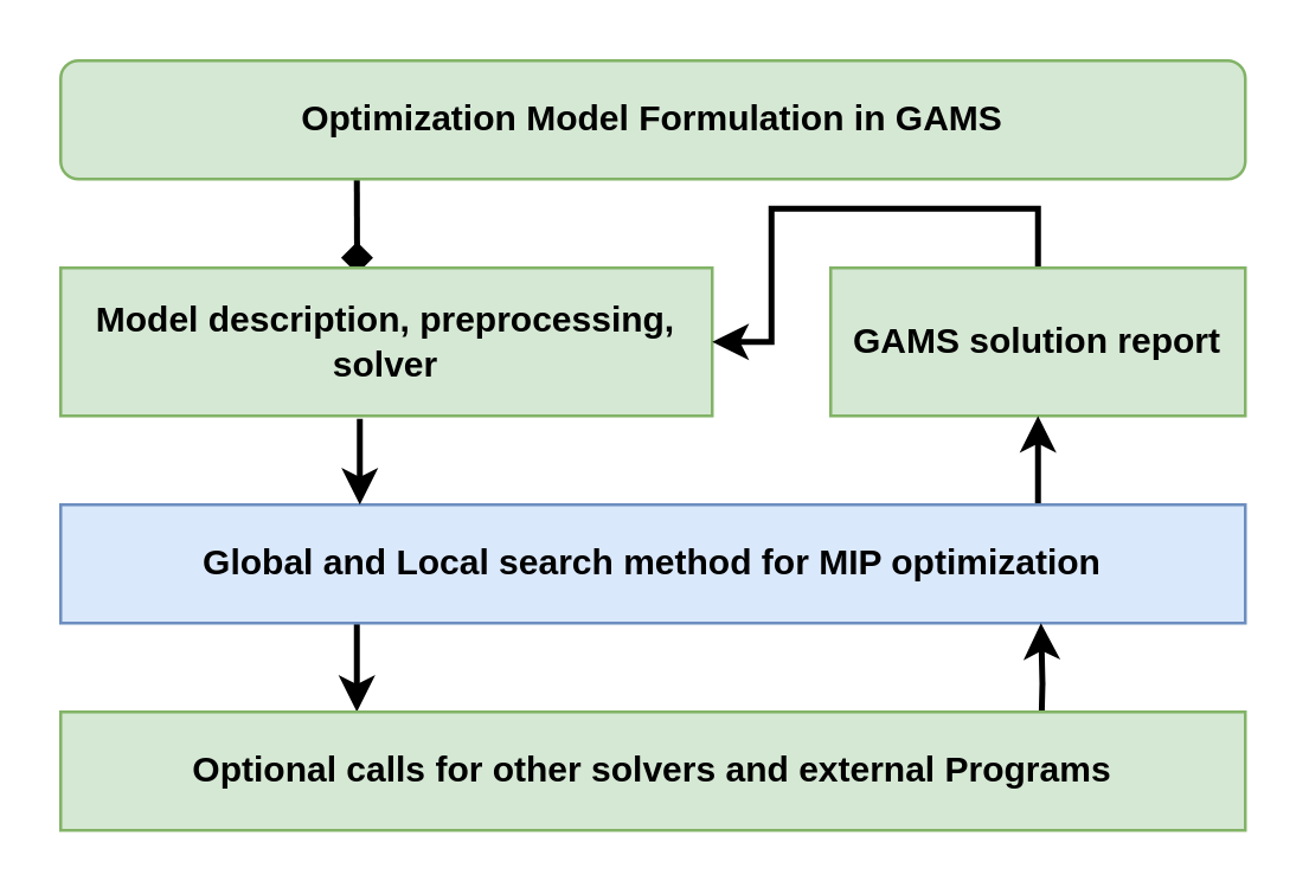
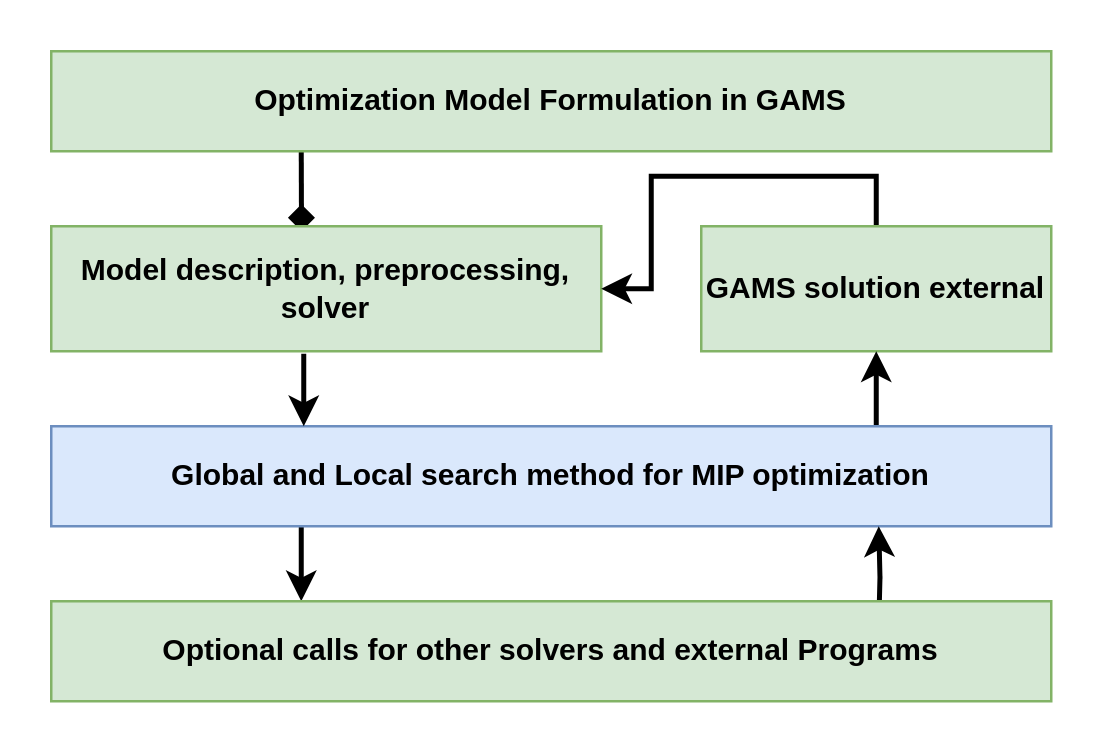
  <mxCell id="0" />
  <mxCell id="1" parent="0" />
  <mxCell id="2" style="edgeStyle=orthogonalEdgeStyle;rounded=0;orthogonalLoop=1;jettySize=auto;html=1;exitX=0.25;exitY=1;exitDx=0;exitDy=0;entryX=0.455;entryY=0.04;entryDx=0;entryDy=0;entryPerimeter=0;strokeWidth=2;endArrow=diamond;" edge="1" parent="1" source="3" target="4"><mxGeometry relative="1" as="geometry" /></mxCell>
- <mxCell id="3" value="Optimization Model Formulation in GAMS" style="whiteSpace=wrap;html=1;fillColor=#d5e8d4;strokeColor=#82b366;fontStyle=1;rounded=1;" vertex="1" parent="1"><mxGeometry x="20" y="20" width="400" height="40" as="geometry" /></mxCell>
+ <mxCell id="3" value="Optimization Model Formulation in GAMS" style="rounded=0;whiteSpace=wrap;html=1;fillColor=#d5e8d4;strokeColor=#82b366;fontStyle=1" vertex="1" parent="1"><mxGeometry x="20" y="20" width="400" height="40" as="geometry" /></mxCell>
  <mxCell id="4" value="Model description, preprocessing, &lt;br/&gt;solver" style="rounded=0;whiteSpace=wrap;html=1;fillColor=#d5e8d4;strokeColor=#82b366;fontStyle=1" vertex="1" parent="1"><mxGeometry x="20" y="90" width="220" height="50" as="geometry" /></mxCell>
  <mxCell id="5" style="edgeStyle=orthogonalEdgeStyle;rounded=0;orthogonalLoop=1;jettySize=auto;html=1;exitX=0.5;exitY=0;exitDx=0;exitDy=0;strokeWidth=2;" edge="1" parent="1" source="6" target="4"><mxGeometry relative="1" as="geometry" /></mxCell>
- <mxCell id="6" value="GAMS solution report " style="rounded=0;whiteSpace=wrap;html=1;fillColor=#d5e8d4;strokeColor=#82b366;fontStyle=1" vertex="1" parent="1"><mxGeometry x="280" y="90" width="140" height="50" as="geometry" /></mxCell>
+ <mxCell id="6" value="GAMS solution external " style="rounded=0;whiteSpace=wrap;html=1;fillColor=#d5e8d4;strokeColor=#82b366;fontStyle=1" vertex="1" parent="1"><mxGeometry x="280" y="90" width="140" height="50" as="geometry" /></mxCell>
  <mxCell id="7" style="edgeStyle=orthogonalEdgeStyle;rounded=0;orthogonalLoop=1;jettySize=auto;html=1;exitX=0.25;exitY=1;exitDx=0;exitDy=0;entryX=0.25;entryY=0;entryDx=0;entryDy=0;strokeWidth=2;" edge="1" parent="1" source="9" target="11"><mxGeometry relative="1" as="geometry" /></mxCell>
  <mxCell id="8" style="edgeStyle=orthogonalEdgeStyle;rounded=0;orthogonalLoop=1;jettySize=auto;html=1;exitX=0.75;exitY=0;exitDx=0;exitDy=0;strokeWidth=2;" edge="1" parent="1"><mxGeometry relative="1" as="geometry"><mxPoint x="350" y="170" as="sourcePoint" /><mxPoint x="350" y="140" as="targetPoint" /></mxGeometry></mxCell>
  <mxCell id="9" value="Global and Local search method for MIP optimization" style="rounded=0;whiteSpace=wrap;html=1;fillColor=#dae8fc;strokeColor=#6c8ebf;fontStyle=1" vertex="1" parent="1"><mxGeometry x="20" y="170" width="400" height="40" as="geometry" /></mxCell>
  <mxCell id="10" style="edgeStyle=orthogonalEdgeStyle;rounded=0;orthogonalLoop=1;jettySize=auto;html=1;exitX=0.75;exitY=0;exitDx=0;exitDy=0;entryX=0.75;entryY=1;entryDx=0;entryDy=0;strokeWidth=2;" edge="1" parent="1"><mxGeometry relative="1" as="geometry"><mxPoint x="351" y="250" as="sourcePoint" /><mxPoint x="351" y="210" as="targetPoint" /></mxGeometry></mxCell>
  <mxCell id="11" value="&lt;div style=&quot;text-align: justify;&quot;&gt;&lt;br&gt;&lt;/div&gt;&lt;div style=&quot;text-align: justify;&quot;&gt;&lt;span style=&quot;background-color: initial;&quot;&gt;Optional calls for other solvers and external Programs&lt;/span&gt;&lt;/div&gt;&lt;div style=&quot;text-align: justify;&quot;&gt;&lt;br&gt;&lt;/div&gt;" style="rounded=0;whiteSpace=wrap;html=1;fillColor=#d5e8d4;strokeColor=#82b366;fontStyle=1" vertex="1" parent="1"><mxGeometry x="20" y="240" width="400" height="40" as="geometry" /></mxCell>
  <mxCell id="12" style="edgeStyle=orthogonalEdgeStyle;rounded=0;orthogonalLoop=1;jettySize=auto;html=1;exitX=0.25;exitY=1;exitDx=0;exitDy=0;strokeWidth=2;" edge="1" parent="1"><mxGeometry relative="1" as="geometry"><mxPoint x="121" y="141" as="sourcePoint" /><mxPoint x="121" y="170" as="targetPoint" /></mxGeometry></mxCell>
